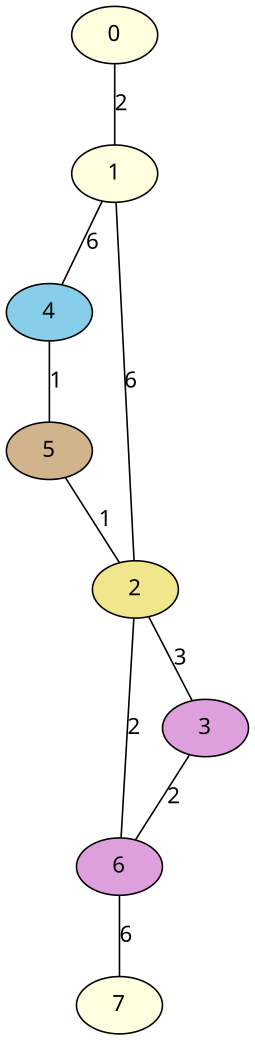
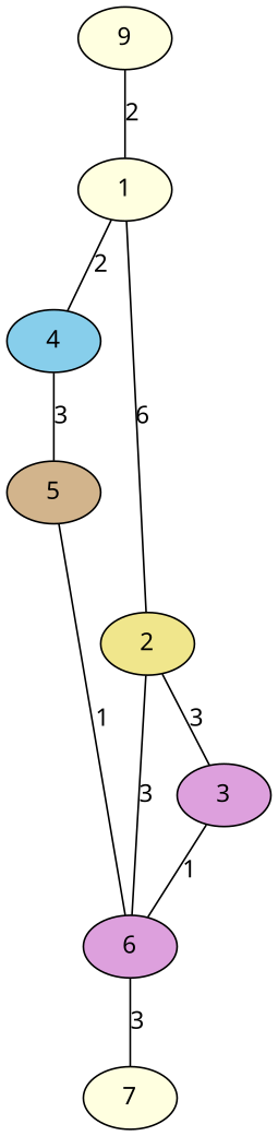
  graph {
    fontname="Noto Sans"
    node [fillcolor=lightyellow fontname="Noto Sans" style=filled]
    edge [fontname="Noto Sans"]
-   0
+   0 [label=9]
    1
    4 [fillcolor=skyblue]
    2 [fillcolor=khaki]
    5 [fillcolor=tan]
    3 [fillcolor=plum]
    6 [fillcolor=plum]
    7
    0 -- 1 [label=2]
-   1 -- 4 [label=6]
+   1 -- 4 [label=2]
    1 -- 2 [label=6]
-   4 -- 5 [label=1]
+   4 -- 5 [label=3]
    2 -- 3 [label=3]
-   2 -- 6 [label=2]
-   5 -- 2 [label=1]
-   3 -- 6 [label=2]
-   6 -- 7 [label=6]
+   2 -- 6 [label=3]
+   5 -- 6 [label=1]
+   3 -- 6 [label=1]
+   6 -- 7 [label=3]
  }
